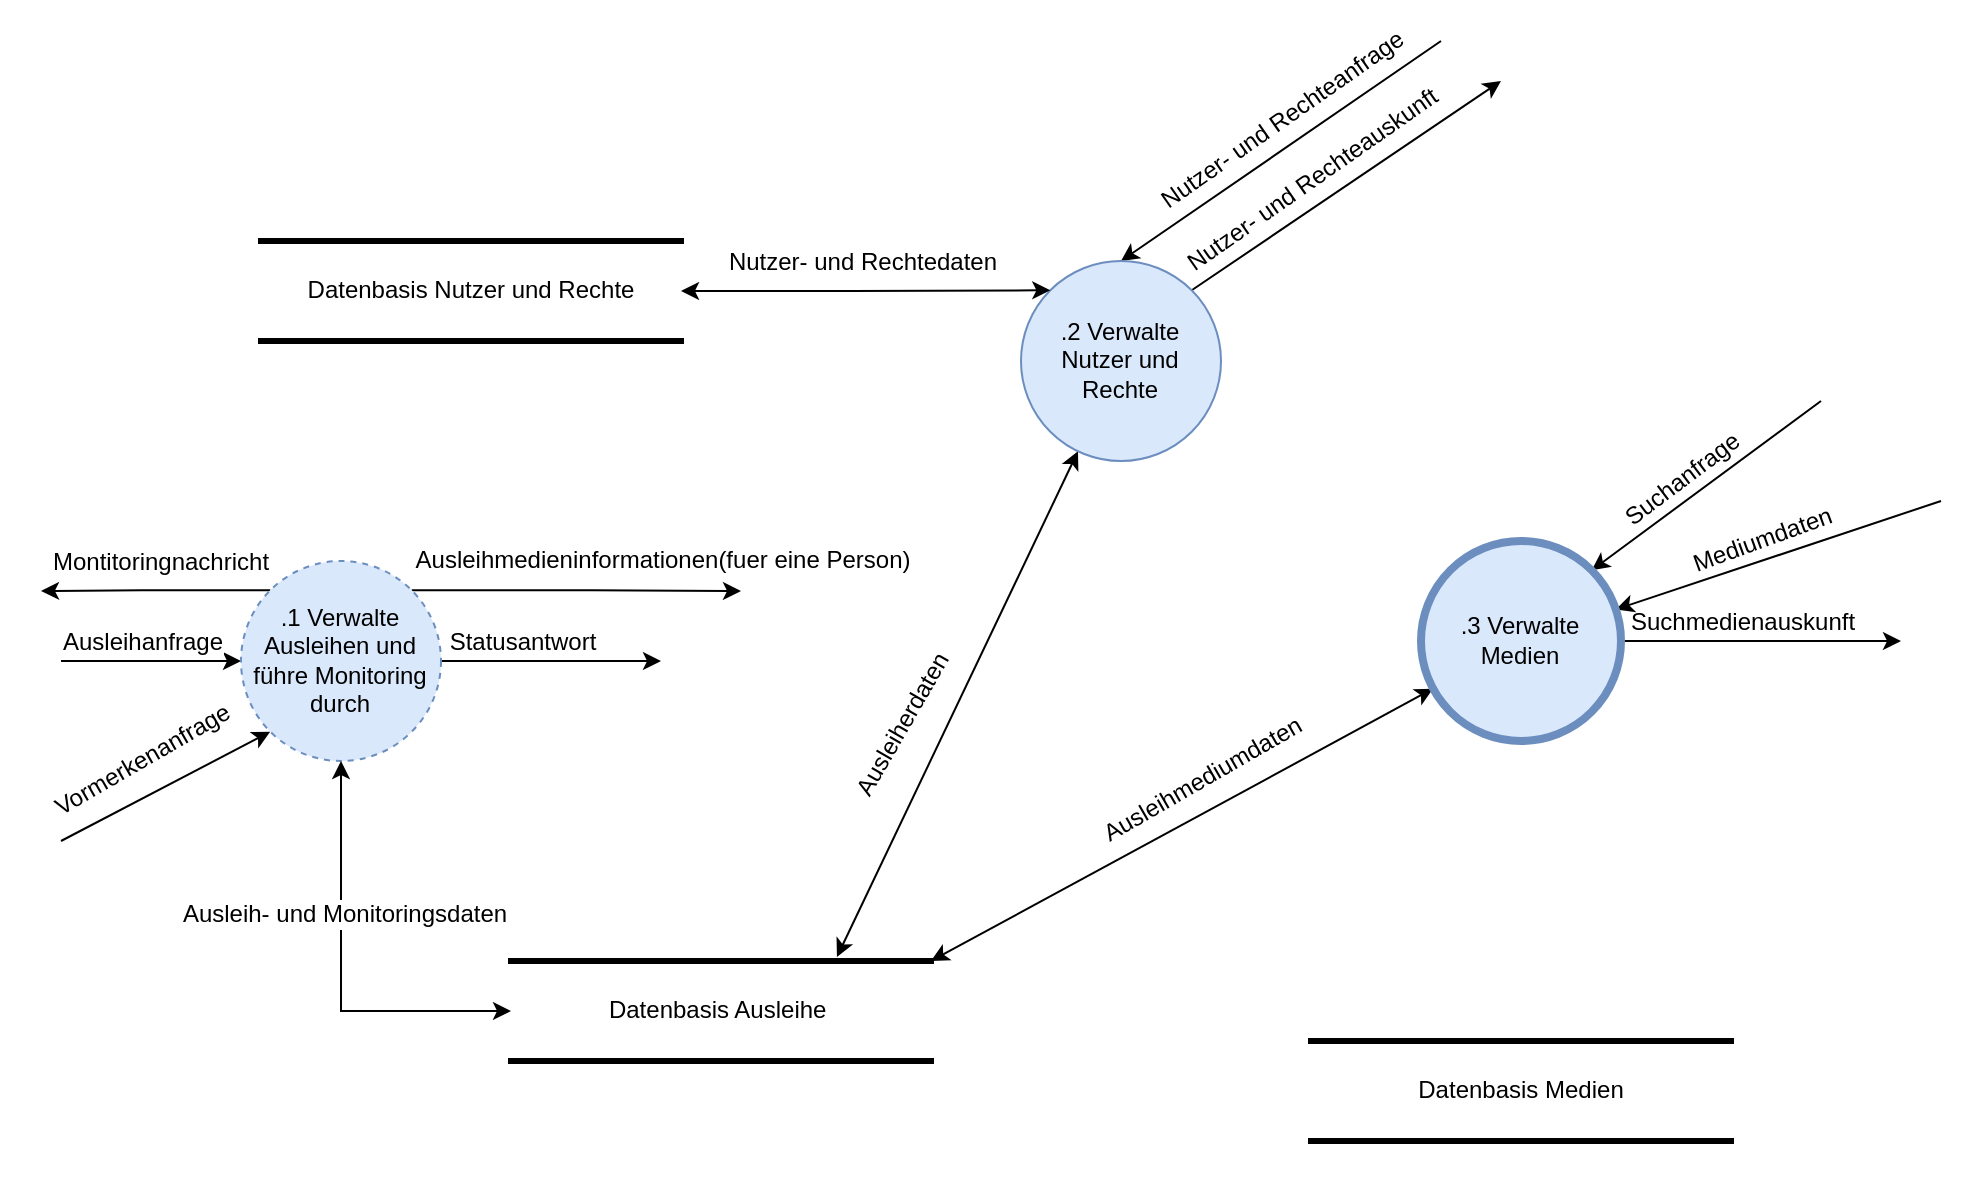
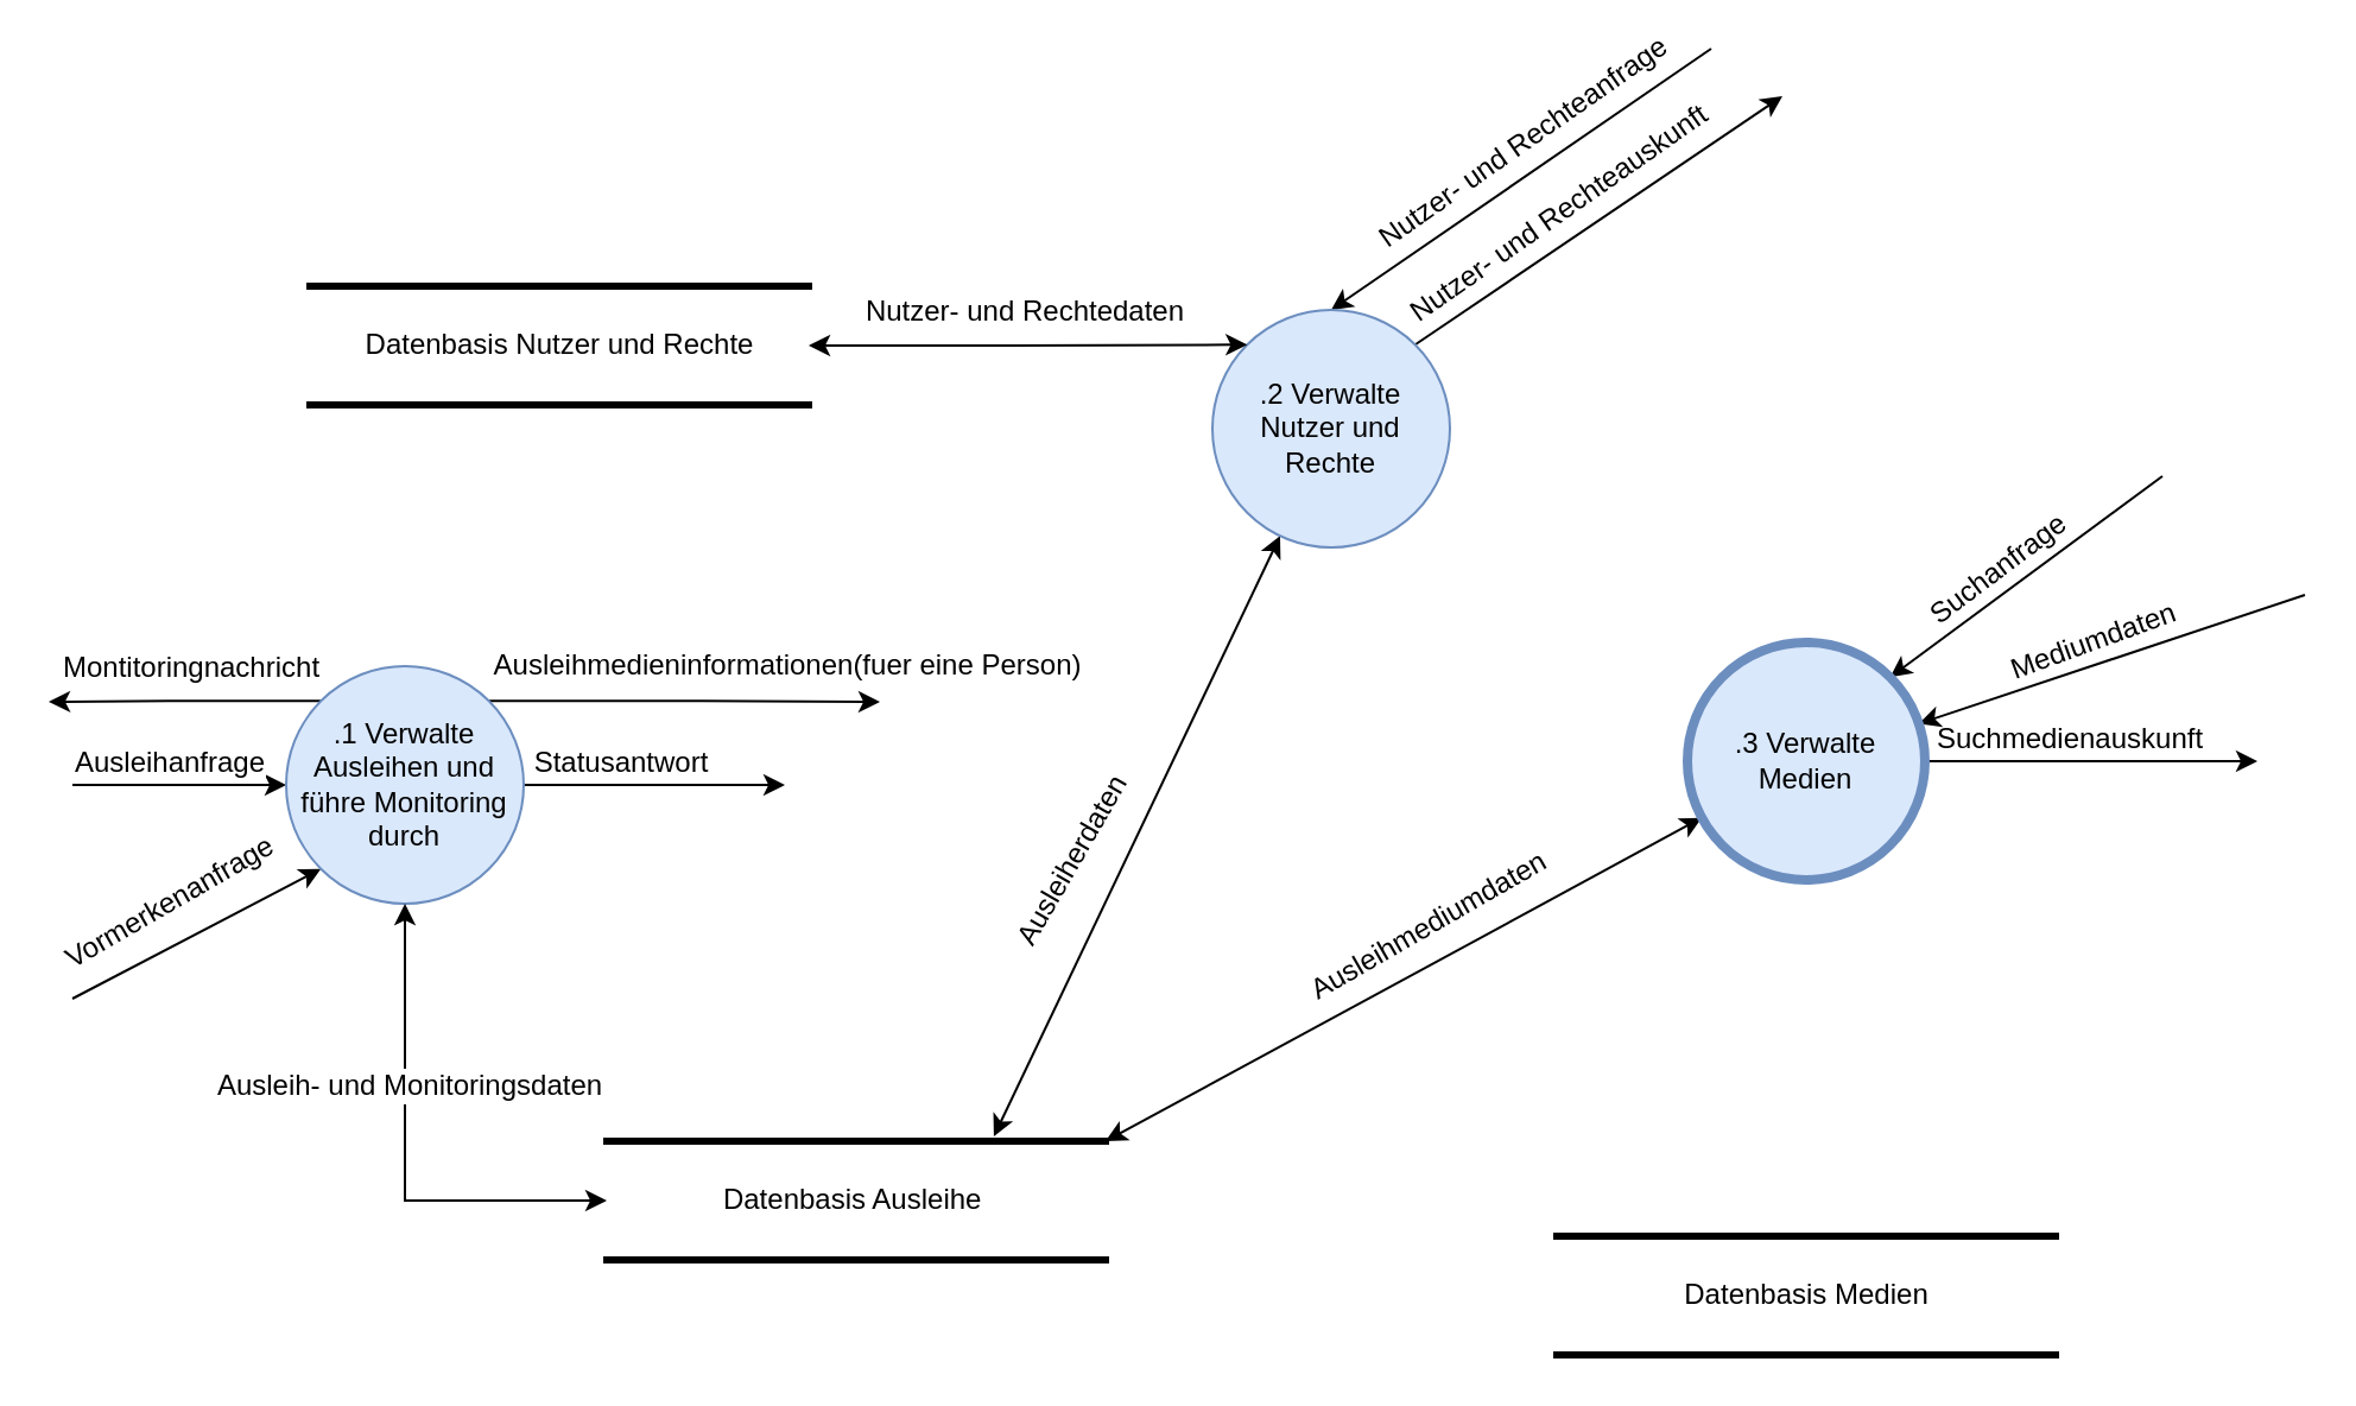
  <mxCell id="0" />
  <mxCell id="1" parent="0" />
  <mxCell id="2" style="rounded=0;orthogonalLoop=1;jettySize=auto;html=1;entryX=0.776;entryY=-0.04;entryDx=0;entryDy=0;startArrow=classic;startFill=1;entryPerimeter=0;" parent="1" source="8" target="35" edge="1"><mxGeometry relative="1" as="geometry" /></mxCell>
  <mxCell id="3" value="Ausleiherdaten" style="text;html=1;align=center;verticalAlign=middle;resizable=0;points=[];;labelBackgroundColor=#ffffff;rotation=-60;" parent="2" vertex="1" connectable="0"><mxGeometry x="-0.25" y="-42" relative="1" as="geometry"><mxPoint x="-5.5" y="61" as="offset" /></mxGeometry></mxCell>
  <mxCell id="4" style="edgeStyle=none;rounded=0;orthogonalLoop=1;jettySize=auto;html=1;exitX=0.5;exitY=0;exitDx=0;exitDy=0;startArrow=classic;startFill=1;endArrow=none;endFill=0;" parent="1" source="8" edge="1"><mxGeometry relative="1" as="geometry"><mxPoint x="720" y="20" as="targetPoint" /></mxGeometry></mxCell>
  <mxCell id="5" value="Nutzer- und Rechteanfrage" style="text;html=1;align=center;verticalAlign=middle;resizable=0;points=[];;labelBackgroundColor=#ffffff;rotation=-35;" parent="4" vertex="1" connectable="0"><mxGeometry x="-0.297" y="-2" relative="1" as="geometry"><mxPoint x="23" y="-33" as="offset" /></mxGeometry></mxCell>
  <mxCell id="6" style="edgeStyle=none;rounded=0;orthogonalLoop=1;jettySize=auto;html=1;exitX=1;exitY=0;exitDx=0;exitDy=0;startArrow=none;startFill=0;endArrow=classic;endFill=1;" parent="1" source="8" edge="1"><mxGeometry relative="1" as="geometry"><mxPoint x="750" y="40" as="targetPoint" /></mxGeometry></mxCell>
  <mxCell id="7" value="Nutzer- und Rechteauskunft" style="text;html=1;align=center;verticalAlign=middle;resizable=0;points=[];;labelBackgroundColor=#ffffff;rotation=-35;" parent="6" vertex="1" connectable="0"><mxGeometry x="-0.297" y="-1" relative="1" as="geometry"><mxPoint x="4.5" y="-18.5" as="offset" /></mxGeometry></mxCell>
  <mxCell id="8" value=".2 Verwalte Nutzer und Rechte" style="ellipse;whiteSpace=wrap;html=1;aspect=fixed;fillColor=#dae8fc;strokeColor=#6c8ebf;" parent="1" vertex="1"><mxGeometry x="510" y="130" width="100" height="100" as="geometry" /></mxCell>
  <mxCell id="9" style="edgeStyle=orthogonalEdgeStyle;rounded=0;orthogonalLoop=1;jettySize=auto;html=1;exitX=0;exitY=0.5;exitDx=0;exitDy=0;startArrow=classic;startFill=1;endArrow=none;endFill=0;" parent="1" source="19" edge="1"><mxGeometry relative="1" as="geometry"><mxPoint x="30" y="330" as="targetPoint" /></mxGeometry></mxCell>
  <mxCell id="10" value="Ausleihanfrage" style="text;html=1;align=center;verticalAlign=middle;resizable=0;points=[];;labelBackgroundColor=#ffffff;" parent="9" vertex="1" connectable="0"><mxGeometry x="0.267" y="2" relative="1" as="geometry"><mxPoint x="7" y="-12" as="offset" /></mxGeometry></mxCell>
  <mxCell id="11" style="edgeStyle=orthogonalEdgeStyle;rounded=0;orthogonalLoop=1;jettySize=auto;html=1;exitX=0;exitY=0;exitDx=0;exitDy=0;startArrow=none;startFill=0;endArrow=classic;endFill=1;" parent="1" source="19" edge="1"><mxGeometry relative="1" as="geometry"><mxPoint x="20" y="295" as="targetPoint" /></mxGeometry></mxCell>
  <mxCell id="12" value="Montitoringnachricht" style="text;html=1;align=center;verticalAlign=middle;resizable=0;points=[];;labelBackgroundColor=#ffffff;" parent="11" vertex="1" connectable="0"><mxGeometry x="0.295" y="2" relative="1" as="geometry"><mxPoint x="19" y="-17" as="offset" /></mxGeometry></mxCell>
  <mxCell id="13" style="edgeStyle=orthogonalEdgeStyle;rounded=0;orthogonalLoop=1;jettySize=auto;html=1;exitX=1;exitY=0;exitDx=0;exitDy=0;startArrow=none;startFill=0;endArrow=classic;endFill=1;" parent="1" source="19" edge="1"><mxGeometry relative="1" as="geometry"><mxPoint x="370" y="295" as="targetPoint" /></mxGeometry></mxCell>
  <mxCell id="14" value="Ausleihmedieninformationen(fuer eine Person)" style="text;html=1;align=center;verticalAlign=middle;resizable=0;points=[];;labelBackgroundColor=#ffffff;" parent="13" vertex="1" connectable="0"><mxGeometry x="-0.339" relative="1" as="geometry"><mxPoint x="70" y="-15" as="offset" /></mxGeometry></mxCell>
  <mxCell id="15" style="rounded=0;orthogonalLoop=1;jettySize=auto;html=1;exitX=0;exitY=1;exitDx=0;exitDy=0;startArrow=classic;startFill=1;endArrow=none;endFill=0;" parent="1" source="19" edge="1"><mxGeometry relative="1" as="geometry"><mxPoint x="30" y="420" as="targetPoint" /></mxGeometry></mxCell>
  <mxCell id="16" value="Vormerkenanfrage" style="text;html=1;align=center;verticalAlign=middle;resizable=0;points=[];;labelBackgroundColor=#ffffff;rotation=-30;" parent="15" vertex="1" connectable="0"><mxGeometry x="0.573" y="-1" relative="1" as="geometry"><mxPoint x="18.5" y="-27.5" as="offset" /></mxGeometry></mxCell>
  <mxCell id="17" style="edgeStyle=orthogonalEdgeStyle;rounded=0;orthogonalLoop=1;jettySize=auto;html=1;startArrow=none;startFill=0;endArrow=classic;endFill=1;" parent="1" source="19" edge="1"><mxGeometry relative="1" as="geometry"><mxPoint x="330" y="330" as="targetPoint" /></mxGeometry></mxCell>
  <mxCell id="18" value="Statusantwort" style="text;html=1;align=center;verticalAlign=middle;resizable=0;points=[];;labelBackgroundColor=#ffffff;" parent="17" vertex="1" connectable="0"><mxGeometry x="-0.236" y="-2" relative="1" as="geometry"><mxPoint x="-2" y="-12" as="offset" /></mxGeometry></mxCell>
- <mxCell id="19" value=".1 Verwalte Ausleihen und führe Monitoring durch" style="ellipse;whiteSpace=wrap;html=1;aspect=fixed;fillColor=#dae8fc;strokeColor=#6c8ebf;dashed=1;" parent="1" vertex="1"><mxGeometry x="120" y="280" width="100" height="100" as="geometry" /></mxCell>
+ <mxCell id="19" value=".1 Verwalte Ausleihen und führe Monitoring durch" style="ellipse;whiteSpace=wrap;html=1;aspect=fixed;fillColor=#dae8fc;strokeColor=#6c8ebf;" parent="1" vertex="1"><mxGeometry x="120" y="280" width="100" height="100" as="geometry" /></mxCell>
  <mxCell id="20" style="rounded=0;orthogonalLoop=1;jettySize=auto;html=1;entryX=1;entryY=0;entryDx=0;entryDy=0;startArrow=classic;startFill=1;" parent="1" source="28" target="35" edge="1"><mxGeometry relative="1" as="geometry" /></mxCell>
  <mxCell id="21" value="Ausleihmediumdaten" style="text;html=1;align=center;verticalAlign=middle;resizable=0;points=[];;labelBackgroundColor=#ffffff;rotation=-30;" parent="20" vertex="1" connectable="0"><mxGeometry x="0.617" y="1" relative="1" as="geometry"><mxPoint x="86.5" y="-65" as="offset" /></mxGeometry></mxCell>
  <mxCell id="22" style="edgeStyle=none;rounded=0;orthogonalLoop=1;jettySize=auto;html=1;exitX=1;exitY=0;exitDx=0;exitDy=0;startArrow=classic;startFill=1;endArrow=none;endFill=0;" parent="1" source="28" edge="1"><mxGeometry relative="1" as="geometry"><mxPoint x="910" y="200" as="targetPoint" /></mxGeometry></mxCell>
  <mxCell id="23" value="Suchanfrage" style="text;html=1;align=center;verticalAlign=middle;resizable=0;points=[];;labelBackgroundColor=#ffffff;rotation=-37;" parent="22" vertex="1" connectable="0"><mxGeometry x="0.203" y="-3" relative="1" as="geometry"><mxPoint x="-26.5" y="4" as="offset" /></mxGeometry></mxCell>
  <mxCell id="24" style="edgeStyle=none;rounded=0;orthogonalLoop=1;jettySize=auto;html=1;exitX=1;exitY=0.5;exitDx=0;exitDy=0;startArrow=none;startFill=0;endArrow=classic;endFill=1;" parent="1" source="28" edge="1"><mxGeometry relative="1" as="geometry"><mxPoint x="950" y="320" as="targetPoint" /></mxGeometry></mxCell>
  <mxCell id="25" value="Suchmedienauskunft" style="text;html=1;align=center;verticalAlign=middle;resizable=0;points=[];;labelBackgroundColor=#ffffff;" parent="24" vertex="1" connectable="0"><mxGeometry x="-0.386" y="-1" relative="1" as="geometry"><mxPoint x="17" y="-11" as="offset" /></mxGeometry></mxCell>
  <mxCell id="26" style="edgeStyle=none;rounded=0;orthogonalLoop=1;jettySize=auto;html=1;startArrow=classic;startFill=1;endArrow=none;endFill=0;" edge="1" parent="1" source="28"><mxGeometry relative="1" as="geometry"><mxPoint x="970" y="250" as="targetPoint" /></mxGeometry></mxCell>
  <mxCell id="27" value="Mediumdaten" style="text;html=1;align=center;verticalAlign=middle;resizable=0;points=[];;labelBackgroundColor=#ffffff;rotation=-20;" vertex="1" connectable="0" parent="26"><mxGeometry x="0.52" y="-1" relative="1" as="geometry"><mxPoint x="-51" y="6" as="offset" /></mxGeometry></mxCell>
  <mxCell id="28" value=".3 Verwalte Medien" style="ellipse;whiteSpace=wrap;html=1;aspect=fixed;fillColor=#dae8fc;strokeColor=#6c8ebf;strokeWidth=4;" parent="1" vertex="1"><mxGeometry x="710" y="270" width="100" height="100" as="geometry" /></mxCell>
  <mxCell id="29" value="Datenbasis Medien" style="html=1;dashed=0;whitespace=wrap;shape=partialRectangle;right=0;left=0;fillColor=#FFFFFF;strokeColor=#000000;strokeWidth=3;" parent="1" vertex="1"><mxGeometry x="655" y="520" width="210" height="50" as="geometry" /></mxCell>
  <mxCell id="30" style="edgeStyle=orthogonalEdgeStyle;rounded=0;orthogonalLoop=1;jettySize=auto;html=1;startArrow=classic;startFill=1;entryX=0;entryY=0;entryDx=0;entryDy=0;" parent="1" source="32" target="8" edge="1"><mxGeometry relative="1" as="geometry" /></mxCell>
  <mxCell id="31" value="Nutzer- und Rechtedaten" style="text;html=1;align=center;verticalAlign=middle;resizable=0;points=[];;labelBackgroundColor=#ffffff;" parent="30" vertex="1" connectable="0"><mxGeometry x="-0.39" y="-1" relative="1" as="geometry"><mxPoint x="34" y="-16" as="offset" /></mxGeometry></mxCell>
  <mxCell id="32" value="Datenbasis Nutzer und Rechte" style="html=1;dashed=0;whitespace=wrap;shape=partialRectangle;right=0;left=0;fillColor=#FFFFFF;strokeColor=#000000;strokeWidth=3;" parent="1" vertex="1"><mxGeometry x="130" y="120" width="210" height="50" as="geometry" /></mxCell>
  <mxCell id="33" style="edgeStyle=orthogonalEdgeStyle;rounded=0;orthogonalLoop=1;jettySize=auto;html=1;startArrow=classic;startFill=1;" parent="1" source="35" target="19" edge="1"><mxGeometry relative="1" as="geometry" /></mxCell>
  <mxCell id="34" value="Ausleih- und Monitoringsdaten" style="text;html=1;align=center;verticalAlign=middle;resizable=0;points=[];;labelBackgroundColor=#ffffff;" parent="33" vertex="1" connectable="0"><mxGeometry x="0.273" y="-1" relative="1" as="geometry"><mxPoint as="offset" /></mxGeometry></mxCell>
  <mxCell id="35" value="Datenbasis Ausleihe&amp;nbsp;" style="html=1;dashed=0;whitespace=wrap;shape=partialRectangle;right=0;left=0;fillColor=#FFFFFF;strokeColor=#000000;strokeWidth=3;" parent="1" vertex="1"><mxGeometry x="255" y="480" width="210" height="50" as="geometry" /></mxCell>
